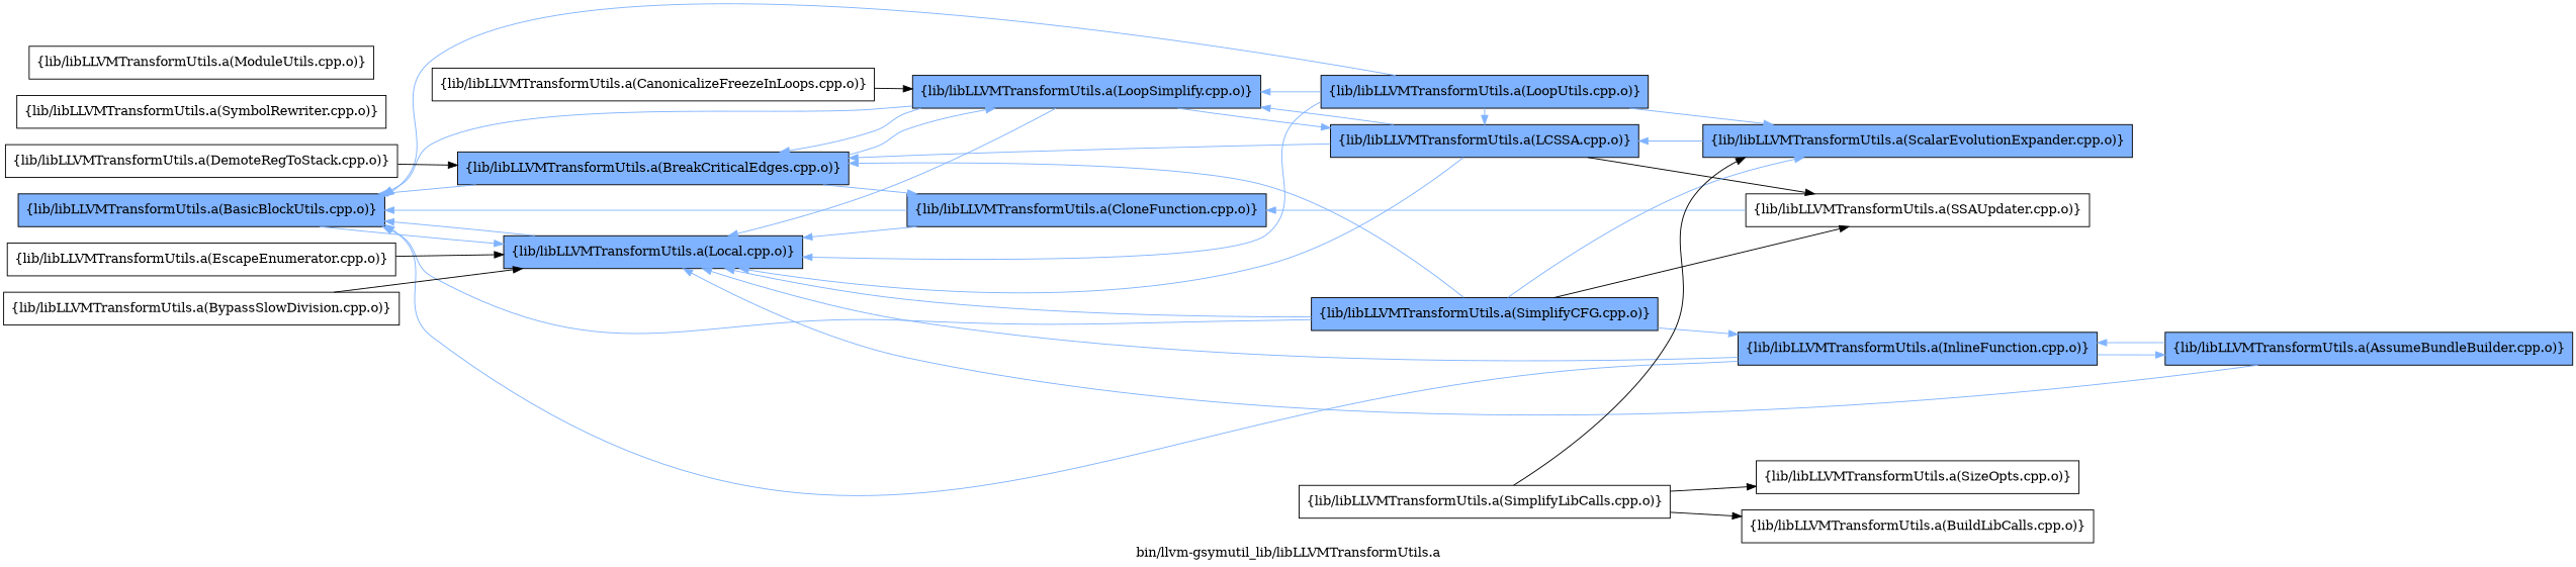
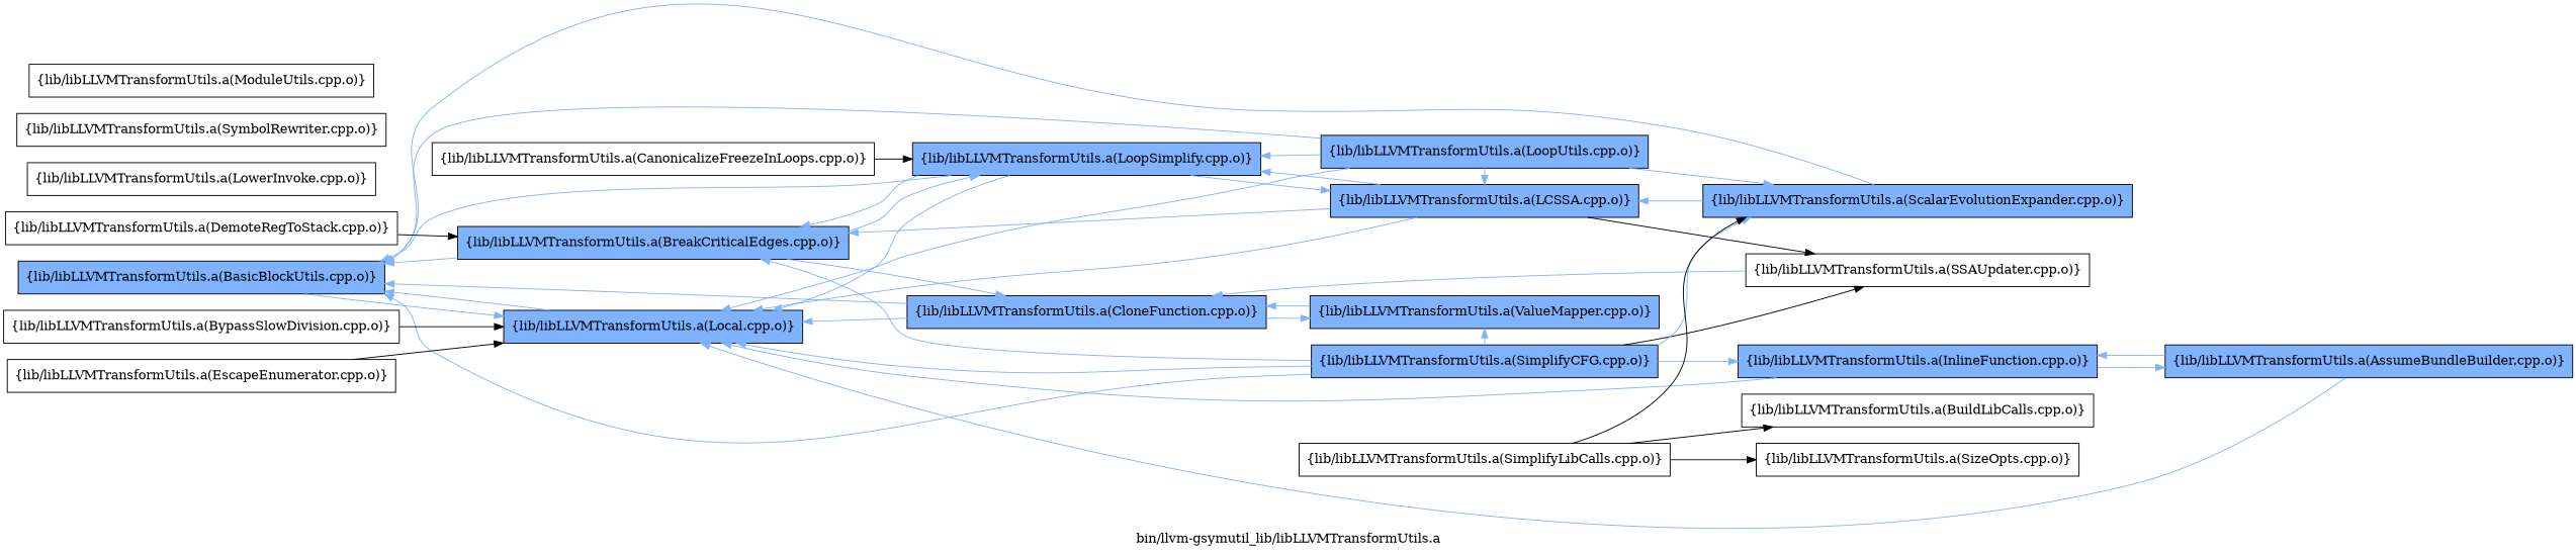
  digraph {
    label="bin/llvm-gsymutil_lib/libLLVMTransformUtils.a"
    rankdir=LR
    node [fillcolor="0.600000 0.5 1" group=1 shape=box style=filled]
    edge [color="0.600000 0.5 1"]
    n1 [label="{lib/libLLVMTransformUtils.a(BasicBlockUtils.cpp.o)}"]
    n2 [label="{lib/libLLVMTransformUtils.a(Local.cpp.o)}"]
    n3 [label="{lib/libLLVMTransformUtils.a(BreakCriticalEdges.cpp.o)}"]
    n4 [label="{lib/libLLVMTransformUtils.a(LoopSimplify.cpp.o)}"]
    n5 [label="{lib/libLLVMTransformUtils.a(CloneFunction.cpp.o)}"]
    n6 [label="{lib/libLLVMTransformUtils.a(LCSSA.cpp.o)}"]
    n7 [label="{lib/libLLVMTransformUtils.a(LoopUtils.cpp.o)}"]
    n8 [label="{lib/libLLVMTransformUtils.a(SimplifyCFG.cpp.o)}"]
+   n9 [label="{lib/libLLVMTransformUtils.a(ValueMapper.cpp.o)}"]
    n10 [group=0 label="{lib/libLLVMTransformUtils.a(SSAUpdater.cpp.o)}" fillcolor="" style=""]
    n11 [label="{lib/libLLVMTransformUtils.a(ScalarEvolutionExpander.cpp.o)}"]
    n12 [label="{lib/libLLVMTransformUtils.a(InlineFunction.cpp.o)}"]
    n13 [label="{lib/libLLVMTransformUtils.a(AssumeBundleBuilder.cpp.o)}"]
    n14 [group=0 label="{lib/libLLVMTransformUtils.a(SizeOpts.cpp.o)}" fillcolor="" style=""]
+   n15 [group=0 label="{lib/libLLVMTransformUtils.a(LowerInvoke.cpp.o)}" fillcolor="" style=""]
    n16 [group=0 label="{lib/libLLVMTransformUtils.a(CanonicalizeFreezeInLoops.cpp.o)}" fillcolor="" style=""]
    n17 [group=0 label="{lib/libLLVMTransformUtils.a(SymbolRewriter.cpp.o)}" fillcolor="" style=""]
    n18 [group=0 label="{lib/libLLVMTransformUtils.a(BypassSlowDivision.cpp.o)}" fillcolor="" style=""]
    n19 [group=0 label="{lib/libLLVMTransformUtils.a(SimplifyLibCalls.cpp.o)}" fillcolor="" style=""]
    n20 [group=0 label="{lib/libLLVMTransformUtils.a(BuildLibCalls.cpp.o)}" fillcolor="" style=""]
    n21 [group=0 label="{lib/libLLVMTransformUtils.a(DemoteRegToStack.cpp.o)}" fillcolor="" style=""]
    n22 [group=0 label="{lib/libLLVMTransformUtils.a(EscapeEnumerator.cpp.o)}" fillcolor="" style=""]
    n23 [group=0 label="{lib/libLLVMTransformUtils.a(ModuleUtils.cpp.o)}" fillcolor="" style=""]
    subgraph sub_1 {
      rank=same
      n1
    }
    subgraph sub_2 {
      rank=same
      n2
      n3
    }
    subgraph sub_3 {
      rank=same
      n4
      n5
    }
    subgraph sub_4 {
      rank=same
      n6
      n7
      n8
+     n9
    }
    subgraph sub_5 {
      rank=same
      n10
      n11
      n12
    }
    n1 -> n2
    n2 -> n1
    n3 -> n1
    n3 -> n4
    n3 -> n5
    n4 -> n1
    n4 -> n2
    n4 -> n3
    n4 -> n6
    n5 -> n1
    n5 -> n2
+   n5 -> n9
    n6 -> n2
    n6 -> n3
    n6 -> n4
    n6 -> n10 [color=""]
    n7 -> n1
    n7 -> n2
    n7 -> n4
    n7 -> n6
    n7 -> n11
    n8 -> n1
    n8 -> n2
    n8 -> n3
+   n8 -> n9
    n8 -> n10 [color=""]
    n8 -> n11
    n8 -> n12
+   n9 -> n5
    n10 -> n5
-   n12 -> n1
+   n11 -> n1
    n11 -> n6
    n12 -> n2
    n12 -> n13
    n13 -> n2
    n13 -> n12
    n16 -> n4 [color=""]
    n18 -> n2 [color=""]
    n19 -> n11 [color=""]
    n19 -> n14 [color=""]
    n19 -> n20 [color=""]
    n21 -> n3 [color=""]
    n22 -> n2 [color=""]
  }
